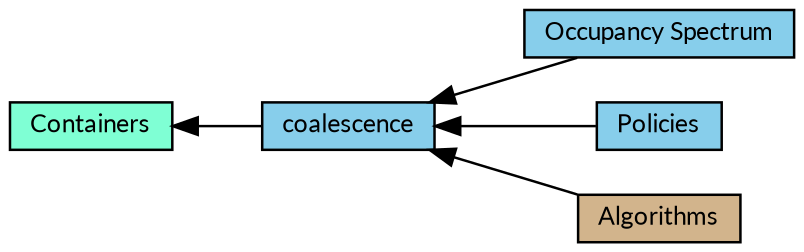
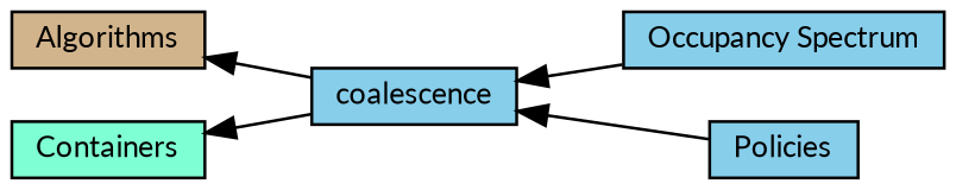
  digraph {
    fontname=Lato
    rankdir=LR
    node [color=black fillcolor=skyblue fontname=Lato fontsize=10 shape=box style=filled]
    edge [dir=back fontname=Lato fontsize=10 labelfontname=Helvetica labelfontsize=10 shape=plaintext style=solid]
    n1 [fontcolor=black height=0.2 label=coalescence width=0.4]
    n2 [height=0.2 label="Occupancy Spectrum" width=0.4]
    n3 [height=0.2 label=Policies width=0.4]
    n4 [fillcolor=tan height=0.2 label=Algorithms width=0.4]
    n5 [fillcolor=aquamarine height=0.2 label=Containers width=0.4]
    n1 -> n2
    n1 -> n3
-   n1 -> n4
+   n4 -> n1
    n5 -> n1
  }
